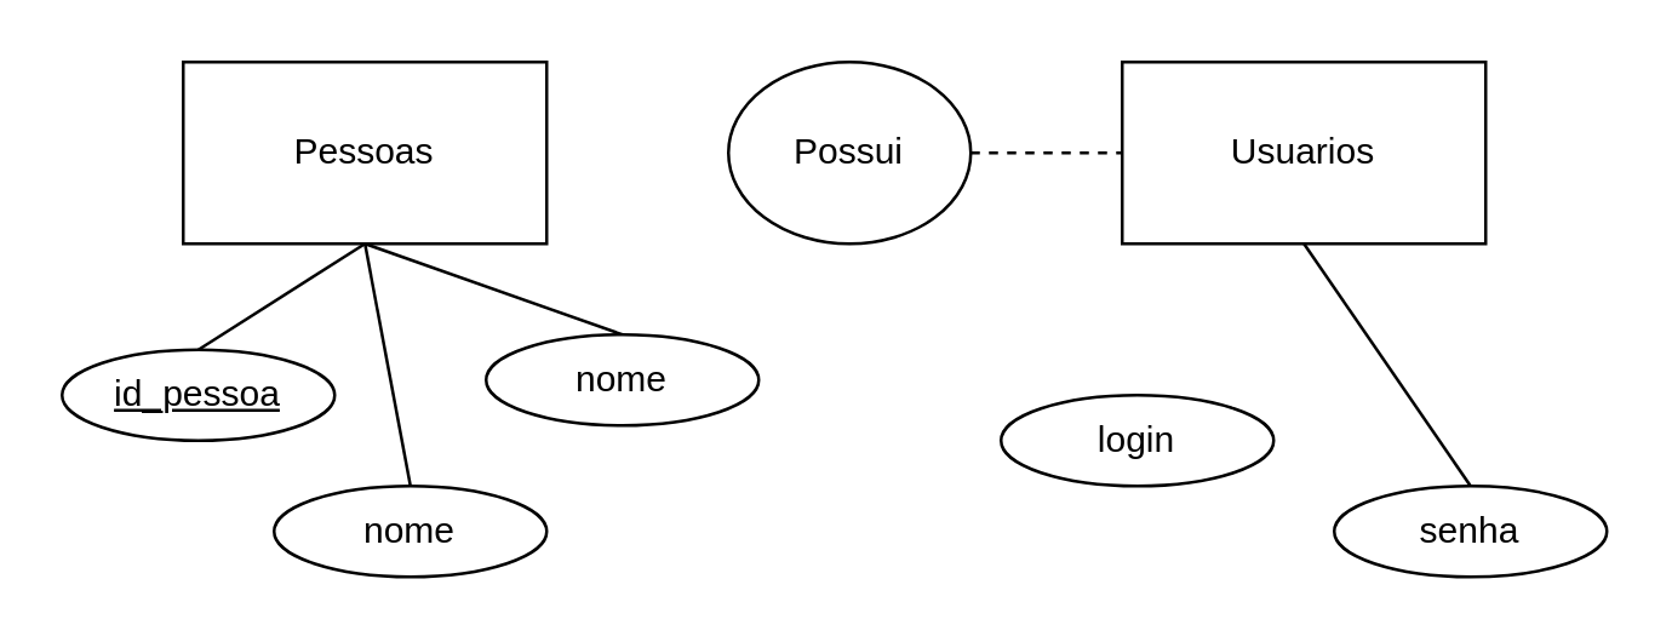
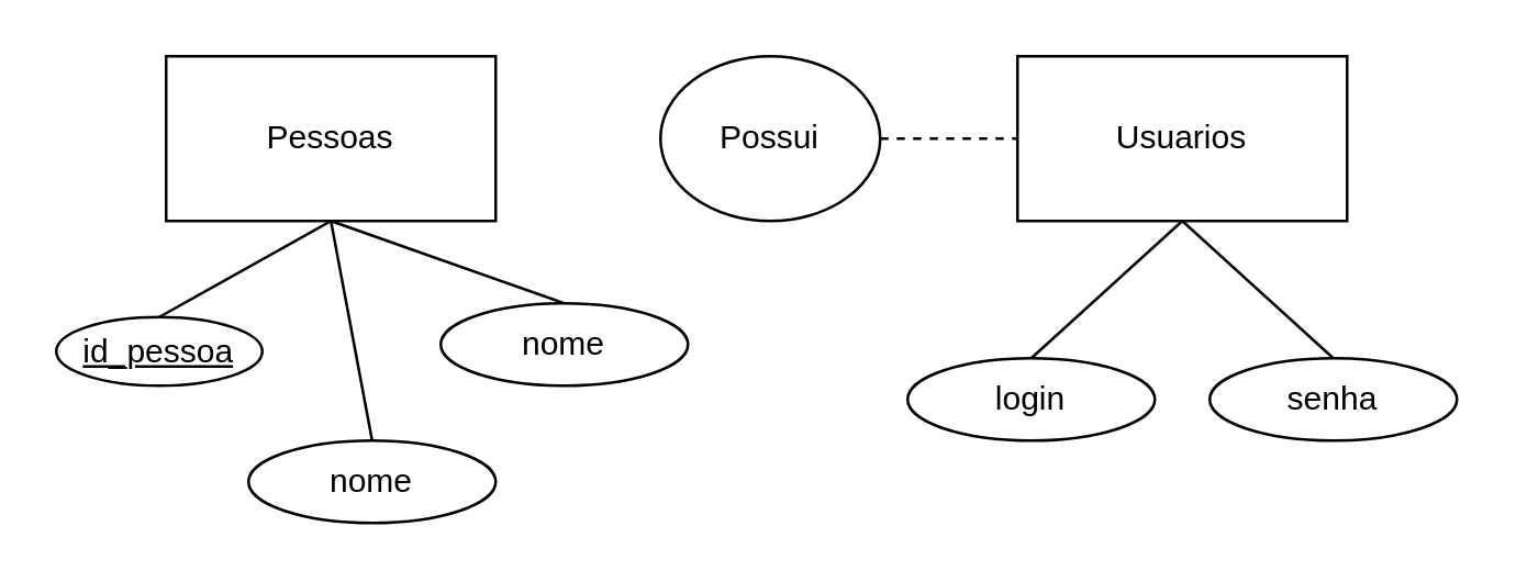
  <mxCell id="0" />
  <mxCell id="1" parent="0" />
  <mxCell id="2" value="Pessoas" style="rounded=0;whiteSpace=wrap;html=1;" vertex="1" parent="1"><mxGeometry x="60" y="20" width="120" height="60" as="geometry" /></mxCell>
  <mxCell id="3" value="Usuarios" style="rounded=0;whiteSpace=wrap;html=1;" vertex="1" parent="1"><mxGeometry x="370" y="20" width="120" height="60" as="geometry" /></mxCell>
  <mxCell id="4" style="edgeStyle=orthogonalEdgeStyle;rounded=0;orthogonalLoop=1;jettySize=auto;html=1;exitX=1;exitY=0.5;exitDx=0;exitDy=0;entryX=0;entryY=0.5;entryDx=0;entryDy=0;endArrow=none;endFill=0;dashed=1;" edge="1" parent="1" source="5" target="3"><mxGeometry relative="1" as="geometry" /></mxCell>
  <mxCell id="5" value="Possui" style="ellipse;whiteSpace=wrap;html=1;" vertex="1" parent="1"><mxGeometry x="240" y="20" width="80" height="60" as="geometry" /></mxCell>
  <mxCell id="6" style="edgeStyle=none;rounded=0;orthogonalLoop=1;jettySize=auto;html=1;exitX=0.5;exitY=0;exitDx=0;exitDy=0;endArrow=none;endFill=0;" edge="1" parent="1" source="7"><mxGeometry relative="1" as="geometry"><mxPoint x="120" y="80" as="targetPoint" /></mxGeometry></mxCell>
- <mxCell id="7" value="id_pessoa" style="ellipse;whiteSpace=wrap;html=1;fontStyle=4" vertex="1" parent="1"><mxGeometry x="20" y="115" width="90" height="30" as="geometry" /></mxCell>
+ <mxCell id="7" value="id_pessoa" style="ellipse;whiteSpace=wrap;html=1;fontStyle=4" vertex="1" parent="1"><mxGeometry x="20" y="115" width="75" height="25" as="geometry" /></mxCell>
  <mxCell id="8" style="edgeStyle=none;rounded=0;orthogonalLoop=1;jettySize=auto;html=1;exitX=0.5;exitY=0;exitDx=0;exitDy=0;endArrow=none;endFill=0;" edge="1" parent="1" source="9"><mxGeometry relative="1" as="geometry"><mxPoint x="120" y="80" as="targetPoint" /></mxGeometry></mxCell>
  <mxCell id="9" value="nome" style="ellipse;whiteSpace=wrap;html=1;" vertex="1" parent="1"><mxGeometry x="90" y="160" width="90" height="30" as="geometry" /></mxCell>
  <mxCell id="10" style="rounded=0;orthogonalLoop=1;jettySize=auto;html=1;exitX=0.5;exitY=0;exitDx=0;exitDy=0;entryX=0.5;entryY=1;entryDx=0;entryDy=0;endArrow=none;endFill=0;" edge="1" parent="1" source="11" target="2"><mxGeometry relative="1" as="geometry" /></mxCell>
  <mxCell id="11" value="nome" style="ellipse;whiteSpace=wrap;html=1;" vertex="1" parent="1"><mxGeometry x="160" y="110" width="90" height="30" as="geometry" /></mxCell>
+ <mxCell id="12" style="edgeStyle=none;rounded=0;orthogonalLoop=1;jettySize=auto;html=1;exitX=0.5;exitY=0;exitDx=0;exitDy=0;entryX=0.5;entryY=1;entryDx=0;entryDy=0;endArrow=none;endFill=0;" edge="1" parent="1" source="13" target="3"><mxGeometry relative="1" as="geometry" /></mxCell>
  <mxCell id="13" value="login" style="ellipse;whiteSpace=wrap;html=1;" vertex="1" parent="1"><mxGeometry x="330" y="130" width="90" height="30" as="geometry" /></mxCell>
  <mxCell id="14" style="edgeStyle=none;rounded=0;orthogonalLoop=1;jettySize=auto;html=1;exitX=0.5;exitY=0;exitDx=0;exitDy=0;endArrow=none;endFill=0;" edge="1" parent="1" source="15"><mxGeometry relative="1" as="geometry"><mxPoint x="430" y="80" as="targetPoint" /></mxGeometry></mxCell>
- <mxCell id="15" value="senha" style="ellipse;whiteSpace=wrap;html=1;" vertex="1" parent="1"><mxGeometry x="440" y="160" width="90" height="30" as="geometry" /></mxCell>
+ <mxCell id="15" value="senha" style="ellipse;whiteSpace=wrap;html=1;" vertex="1" parent="1"><mxGeometry x="440" y="130" width="90" height="30" as="geometry" /></mxCell>
